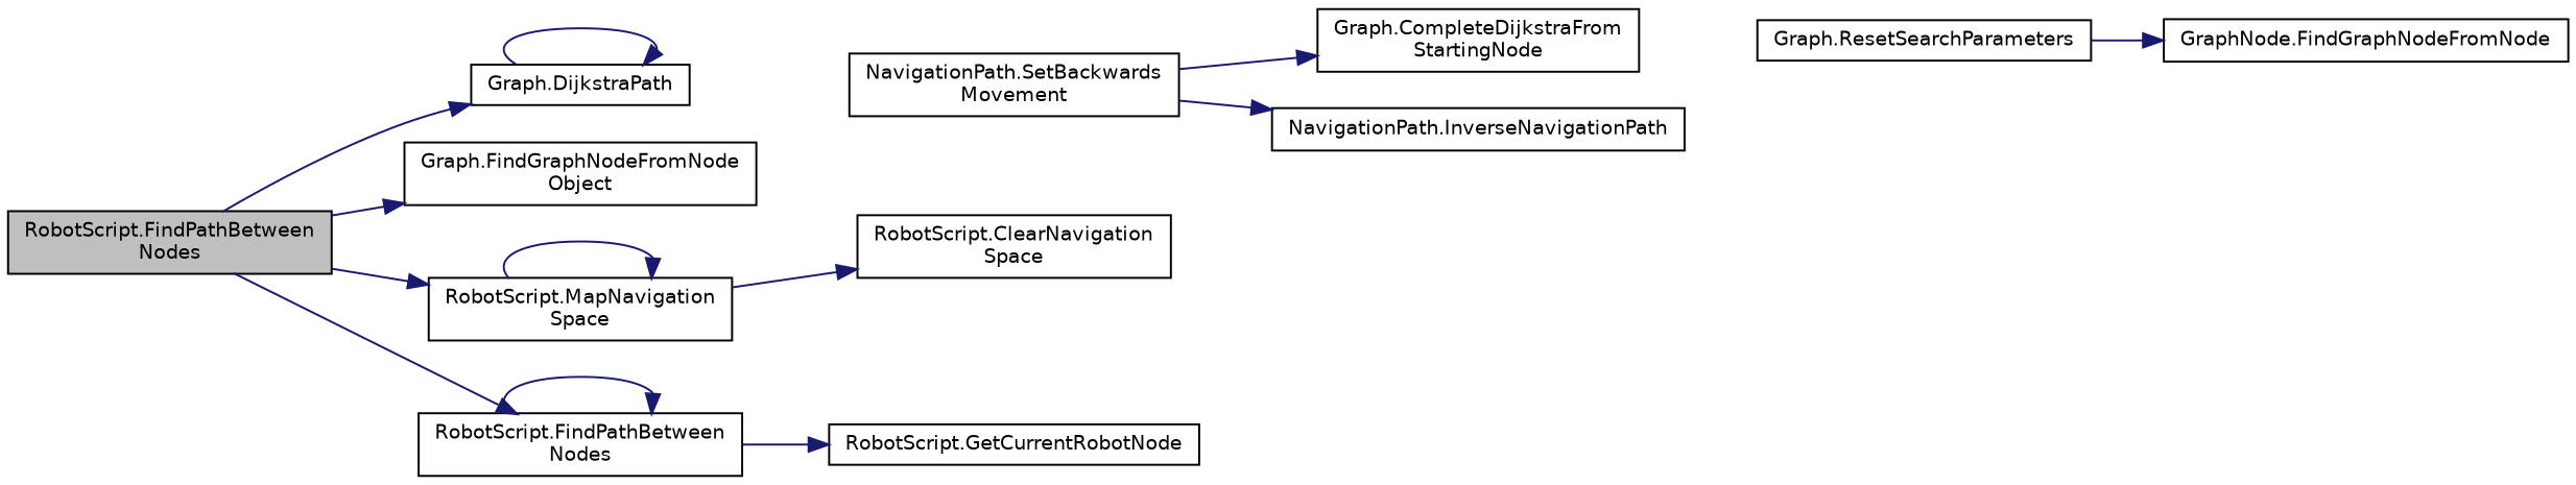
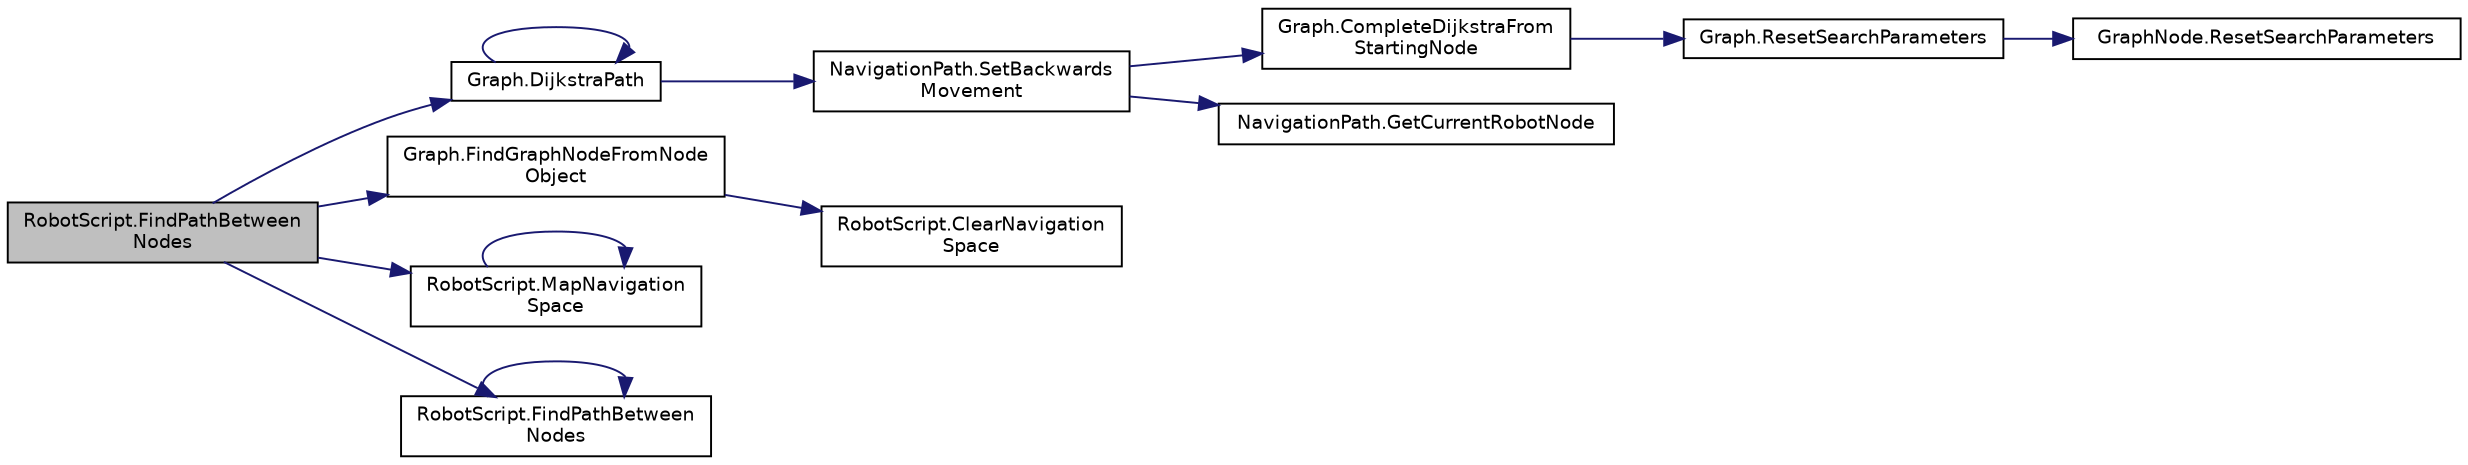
  digraph {
    rankdir=LR
    node [color=black fillcolor=white fontname=Helvetica fontsize=10 shape=record style=filled]
    edge [color=midnightblue fontname=Helvetica fontsize=10 labelfontname=Helvetica labelfontsize=10 style=solid]
    n1 [fillcolor=grey75 fontcolor=black height=0.2 label="RobotScript.FindPathBetween\lNodes" width=0.4]
    n2 [height=0.2 label="Graph.DijkstraPath" width=0.4]
    n3 [height=0.2 label="Graph.FindGraphNodeFromNode\lObject" width=0.4]
    n4 [height=0.2 label="RobotScript.FindPathBetween\lNodes" width=0.4]
    n5 [height=0.2 label="RobotScript.MapNavigation\lSpace" width=0.4]
    n6 [height=0.2 label="NavigationPath.SetBackwards\lMovement" width=0.4]
-   n7 [height=0.2 label="RobotScript.GetCurrentRobotNode" width=0.4]
    n8 [height=0.2 label="RobotScript.ClearNavigation\lSpace" width=0.4]
    n9 [height=0.2 label="Graph.CompleteDijkstraFrom\lStartingNode" width=0.4]
    n10 [height=0.2 label="Graph.ResetSearchParameters" width=0.4]
-   n11 [height=0.2 label="NavigationPath.InverseNavigationPath" width=0.4]
-   n12 [height=0.2 label="GraphNode.FindGraphNodeFromNode" width=0.4]
+   n11 [height=0.2 label="NavigationPath.GetCurrentRobotNode" width=0.4]
+   n12 [height=0.2 label="GraphNode.ResetSearchParameters" width=0.4]
    n1 -> n2
    n1 -> n3
    n1 -> n4
    n1 -> n5
    n2 -> n2
+   n2 -> n6
    n4 -> n4
-   n4 -> n7
    n5 -> n5
-   n5 -> n8
+   n3 -> n8
    n6 -> n9
    n6 -> n11
+   n9 -> n10
    n10 -> n12
  }
